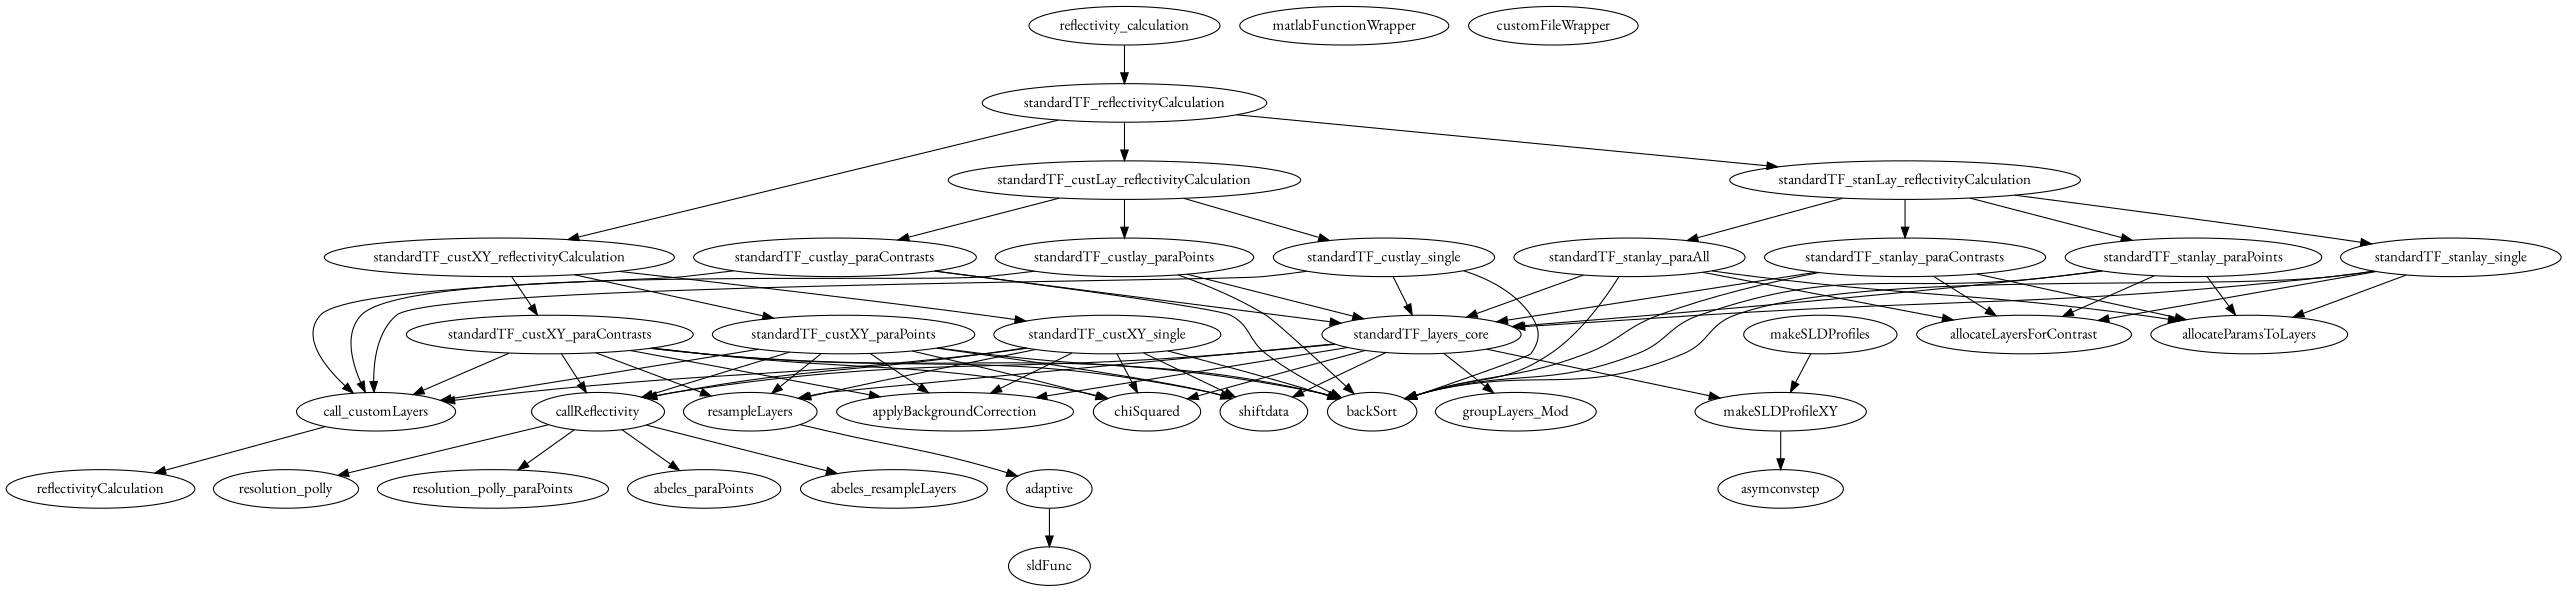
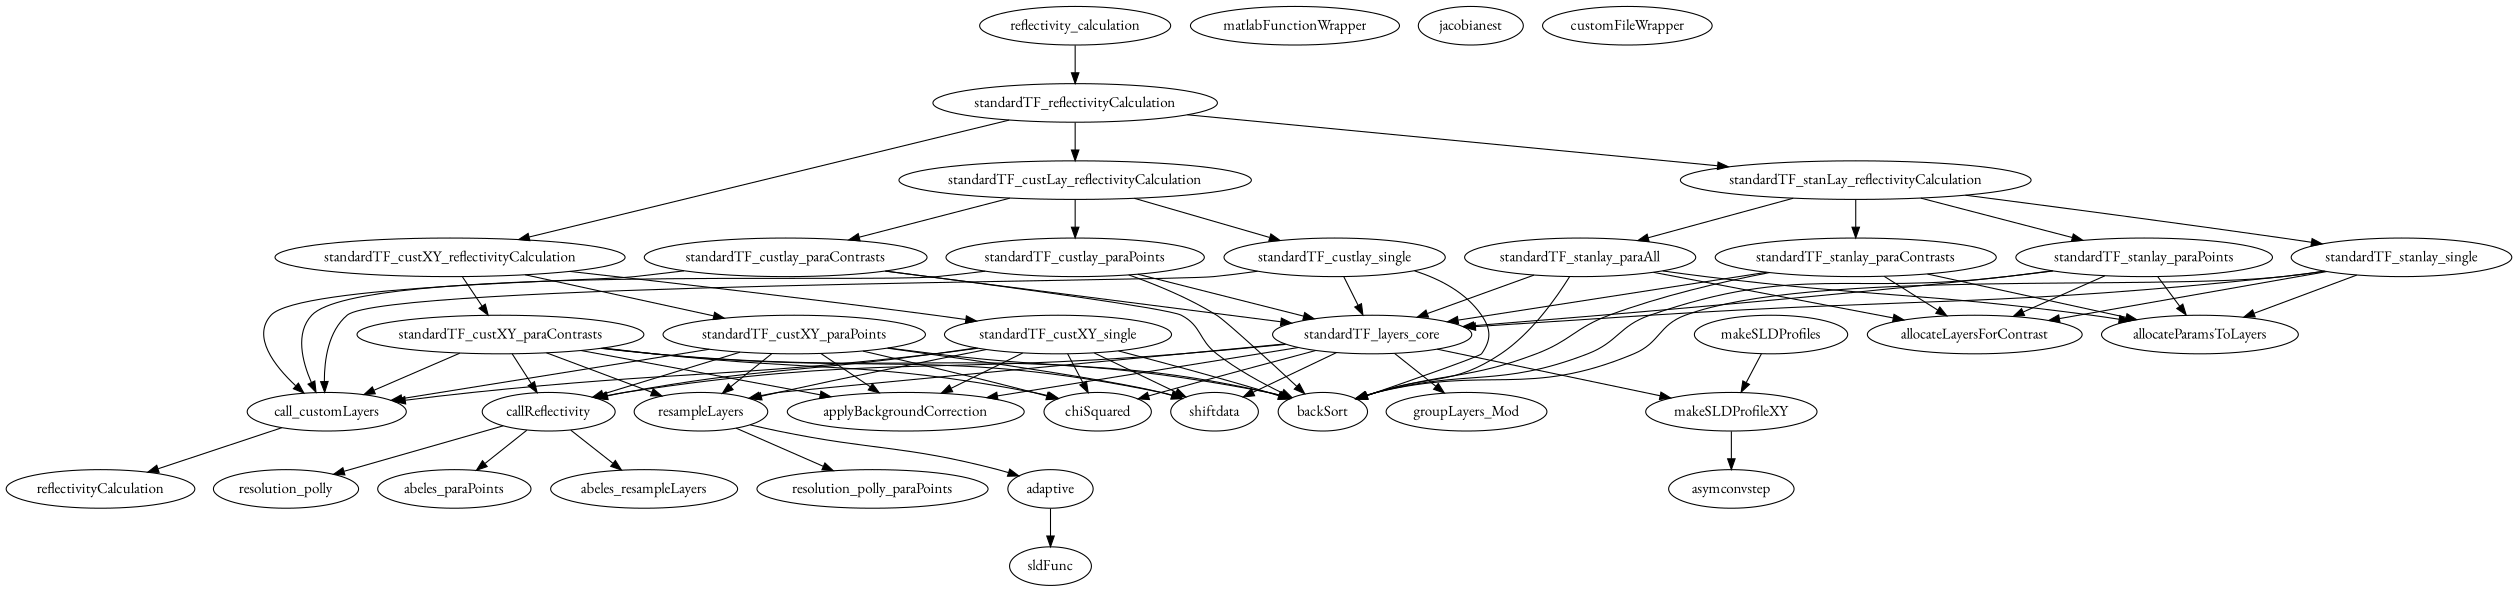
  digraph {
    fontname="EB Garamond"
    node [fontname="EB Garamond"]
    edge [fontname="EB Garamond"]
    callReflectivity
    resolution_polly
    resolution_polly_paraPoints
    abeles_paraPoints
    n5 [label=abeles_resampleLayers]
    makeSLDProfileXY
    asymconvstep
    makeSLDProfiles
    adaptive
    sldFunc
    resampleLayers
    reflectivity_calculation
    standardTF_reflectivityCalculation
    standardTF_custLay_reflectivityCalculation
    standardTF_custXY_reflectivityCalculation
    standardTF_stanLay_reflectivityCalculation
    standardTF_custlay_paraContrasts
    standardTF_custlay_paraPoints
    standardTF_custlay_single
    standardTF_custXY_paraContrasts
    standardTF_custXY_paraPoints
    standardTF_custXY_single
    standardTF_stanlay_paraAll
    standardTF_stanlay_paraContrasts
    standardTF_stanlay_paraPoints
    standardTF_stanlay_single
    n27 [label=reflectivityCalculation]
    call_customLayers
    backSort
    standardTF_layers_core
    applyBackgroundCorrection
    chiSquared
    shiftdata
    groupLayers_Mod
    allocateLayersForContrast
    allocateParamsToLayers
    matlabFunctionWrapper
+   jacobianest
    customFileWrapper
    callReflectivity -> resolution_polly
-   callReflectivity -> resolution_polly_paraPoints
+   resampleLayers -> resolution_polly_paraPoints
    callReflectivity -> abeles_paraPoints
    callReflectivity -> n5
    makeSLDProfileXY -> asymconvstep
    makeSLDProfiles -> makeSLDProfileXY
    adaptive -> sldFunc
    resampleLayers -> adaptive
    reflectivity_calculation -> standardTF_reflectivityCalculation
    standardTF_reflectivityCalculation -> standardTF_custLay_reflectivityCalculation
    standardTF_reflectivityCalculation -> standardTF_custXY_reflectivityCalculation
    standardTF_reflectivityCalculation -> standardTF_stanLay_reflectivityCalculation
    standardTF_custLay_reflectivityCalculation -> standardTF_custlay_paraContrasts
    standardTF_custLay_reflectivityCalculation -> standardTF_custlay_paraPoints
    standardTF_custLay_reflectivityCalculation -> standardTF_custlay_single
    standardTF_custXY_reflectivityCalculation -> standardTF_custXY_paraContrasts
    standardTF_custXY_reflectivityCalculation -> standardTF_custXY_paraPoints
    standardTF_custXY_reflectivityCalculation -> standardTF_custXY_single
    standardTF_stanLay_reflectivityCalculation -> standardTF_stanlay_paraAll
    standardTF_stanLay_reflectivityCalculation -> standardTF_stanlay_paraContrasts
    standardTF_stanLay_reflectivityCalculation -> standardTF_stanlay_paraPoints
    standardTF_stanLay_reflectivityCalculation -> standardTF_stanlay_single
    standardTF_custlay_paraContrasts -> call_customLayers
    standardTF_custlay_paraContrasts -> backSort
    standardTF_custlay_paraContrasts -> standardTF_layers_core
    standardTF_custlay_paraPoints -> call_customLayers
    standardTF_custlay_paraPoints -> backSort
    standardTF_custlay_paraPoints -> standardTF_layers_core
    standardTF_custlay_single -> call_customLayers
    standardTF_custlay_single -> backSort
    standardTF_custlay_single -> standardTF_layers_core
    standardTF_custXY_paraContrasts -> callReflectivity
    standardTF_custXY_paraContrasts -> resampleLayers
    standardTF_custXY_paraContrasts -> call_customLayers
    standardTF_custXY_paraContrasts -> backSort
    standardTF_custXY_paraContrasts -> applyBackgroundCorrection
    standardTF_custXY_paraContrasts -> chiSquared
    standardTF_custXY_paraContrasts -> shiftdata
    standardTF_custXY_paraPoints -> callReflectivity
    standardTF_custXY_paraPoints -> resampleLayers
    standardTF_custXY_paraPoints -> call_customLayers
    standardTF_custXY_paraPoints -> backSort
    standardTF_custXY_paraPoints -> applyBackgroundCorrection
    standardTF_custXY_paraPoints -> chiSquared
    standardTF_custXY_paraPoints -> shiftdata
    standardTF_custXY_single -> callReflectivity
    standardTF_custXY_single -> resampleLayers
    standardTF_custXY_single -> call_customLayers
    standardTF_custXY_single -> backSort
    standardTF_custXY_single -> applyBackgroundCorrection
    standardTF_custXY_single -> chiSquared
    standardTF_custXY_single -> shiftdata
    standardTF_stanlay_paraAll -> backSort
    standardTF_stanlay_paraAll -> standardTF_layers_core
    standardTF_stanlay_paraAll -> allocateLayersForContrast
    standardTF_stanlay_paraAll -> allocateParamsToLayers
    standardTF_stanlay_paraContrasts -> backSort
    standardTF_stanlay_paraContrasts -> standardTF_layers_core
    standardTF_stanlay_paraContrasts -> allocateLayersForContrast
    standardTF_stanlay_paraContrasts -> allocateParamsToLayers
    standardTF_stanlay_paraPoints -> backSort
    standardTF_stanlay_paraPoints -> standardTF_layers_core
    standardTF_stanlay_paraPoints -> allocateLayersForContrast
    standardTF_stanlay_paraPoints -> allocateParamsToLayers
    standardTF_stanlay_single -> backSort
    standardTF_stanlay_single -> standardTF_layers_core
    standardTF_stanlay_single -> allocateLayersForContrast
    standardTF_stanlay_single -> allocateParamsToLayers
    call_customLayers -> n27
    standardTF_layers_core -> callReflectivity
    standardTF_layers_core -> makeSLDProfileXY
    standardTF_layers_core -> resampleLayers
    standardTF_layers_core -> applyBackgroundCorrection
    standardTF_layers_core -> chiSquared
    standardTF_layers_core -> shiftdata
    standardTF_layers_core -> groupLayers_Mod
  }
